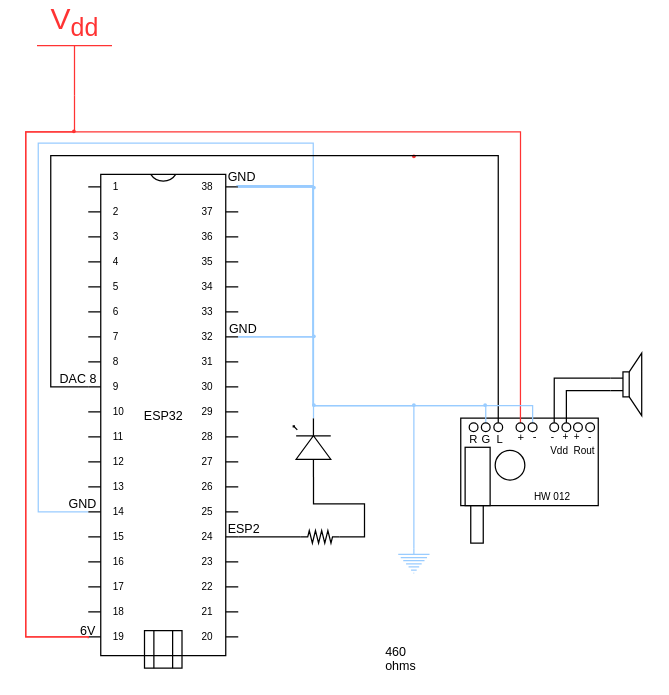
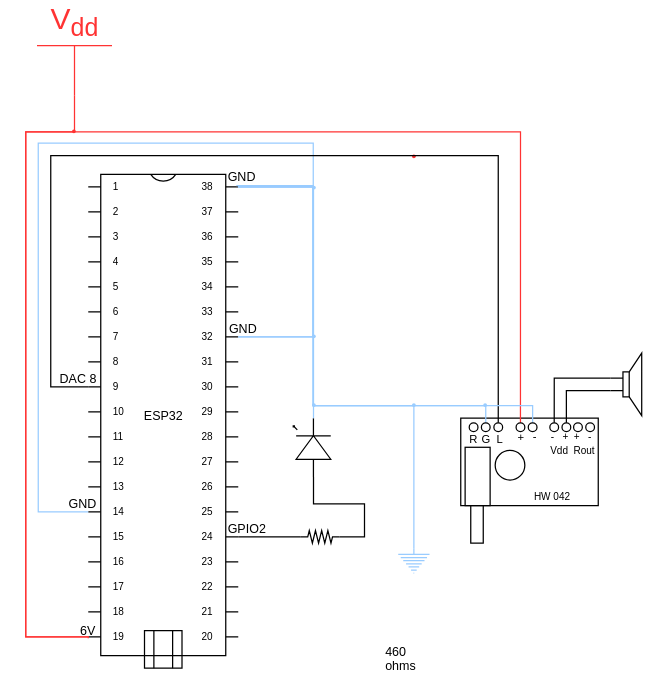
  <mxCell id="0" />
  <mxCell id="1" parent="0" />
  <mxCell id="2" value="" style="rounded=0;whiteSpace=wrap;html=1;" parent="1" vertex="1"><mxGeometry x="368" y="318" width="110" height="70" as="geometry" /></mxCell>
  <mxCell id="3" value="" style="group" parent="1" vertex="1" connectable="0"><mxGeometry x="70" y="123" width="120" height="395" as="geometry" /></mxCell>
  <mxCell id="4" value="ESP32" style="shadow=0;dashed=0;align=center;fillColor=#ffffff;html=1;strokeWidth=1;shape=mxgraph.electrical.logic_gates.dual_inline_ic;labelNames=a,b,c,d,e,f,g,h,i,j,k,l,m,n,o,p,q,r,s,t;fontSize=10;rotation=0;flipV=1;direction=west;flipH=1;" parent="3" vertex="1"><mxGeometry width="120" height="385" as="geometry" /></mxCell>
  <mxCell id="5" value="" style="rounded=0;whiteSpace=wrap;html=1;fillColor=none;fontSize=10;align=left;" parent="3" vertex="1"><mxGeometry x="45" y="365" width="30" height="30" as="geometry" /></mxCell>
  <mxCell id="6" value="" style="endArrow=none;html=1;fontSize=10;exitX=0.25;exitY=1;exitDx=0;exitDy=0;entryX=0.25;entryY=0;entryDx=0;entryDy=0;" parent="3" source="5" target="5" edge="1"><mxGeometry width="50" height="50" relative="1" as="geometry"><mxPoint x="-60" y="435" as="sourcePoint" /><mxPoint x="-10" y="385" as="targetPoint" /></mxGeometry></mxCell>
  <mxCell id="7" value="" style="endArrow=none;html=1;fontSize=10;exitX=0.75;exitY=1;exitDx=0;exitDy=0;entryX=0.75;entryY=0;entryDx=0;entryDy=0;" parent="3" source="5" target="5" edge="1"><mxGeometry width="50" height="50" relative="1" as="geometry"><mxPoint x="62.379" y="405" as="sourcePoint" /><mxPoint x="62.379" y="375.345" as="targetPoint" /></mxGeometry></mxCell>
  <mxCell id="8" style="edgeStyle=orthogonalEdgeStyle;rounded=0;orthogonalLoop=1;jettySize=auto;html=1;exitX=1;exitY=0;exitDx=0;exitDy=130;exitPerimeter=0;entryX=1;entryY=0;entryDx=0;entryDy=10;endArrow=none;endFill=0;strokeColor=#99CCFF;fontSize=10;entryPerimeter=0;" parent="3" source="4" target="4" edge="1"><mxGeometry relative="1" as="geometry"><Array as="points"><mxPoint x="180" y="130" /><mxPoint x="180" y="10" /></Array><mxPoint x="295" y="50" as="targetPoint" /></mxGeometry></mxCell>
  <mxCell id="9" style="edgeStyle=orthogonalEdgeStyle;rounded=0;orthogonalLoop=1;jettySize=auto;html=1;exitX=1;exitY=0;exitDx=0;exitDy=130;exitPerimeter=0;entryX=0;entryY=0;entryDx=0;entryDy=270;fontSize=10;endArrow=none;endFill=0;strokeColor=#99CCFF;entryPerimeter=0;" parent="3" source="4" target="4" edge="1"><mxGeometry relative="1" as="geometry"><Array as="points"><mxPoint x="180" y="130" /><mxPoint x="180" y="-25" /><mxPoint x="-40" y="-25" /><mxPoint x="-40" y="270" /></Array><mxPoint x="343.998" y="311.667" as="targetPoint" /></mxGeometry></mxCell>
  <mxCell id="10" style="edgeStyle=orthogonalEdgeStyle;rounded=0;orthogonalLoop=1;jettySize=auto;html=1;exitX=1;exitY=0;exitDx=0;exitDy=290;exitPerimeter=0;entryX=0;entryY=0.5;entryDx=0;entryDy=0;endArrow=none;endFill=0;fontSize=10;entryPerimeter=0;" parent="1" source="4" target="33" edge="1"><mxGeometry relative="1" as="geometry"><Array as="points"><mxPoint x="230" y="413" /><mxPoint x="230" y="413" /></Array><mxPoint x="365" y="188" as="targetPoint" /></mxGeometry></mxCell>
  <mxCell id="11" value="6V" style="text;html=1;strokeColor=none;fillColor=none;align=center;verticalAlign=middle;whiteSpace=wrap;rounded=0;fontSize=10;" parent="1" vertex="1"><mxGeometry x="60" y="483" width="20" height="10" as="geometry" /></mxCell>
  <mxCell id="12" value="DAC 8" style="text;html=1;strokeColor=none;fillColor=none;align=right;verticalAlign=middle;whiteSpace=wrap;rounded=0;fontSize=10;" parent="1" vertex="1"><mxGeometry x="39" y="278" width="40" height="15" as="geometry" /></mxCell>
- <mxCell id="13" value="ESP2" style="text;html=1;strokeColor=none;fillColor=none;align=left;verticalAlign=middle;whiteSpace=wrap;rounded=0;fontSize=10;" parent="1" vertex="1"><mxGeometry x="180" y="398" width="40" height="15" as="geometry" /></mxCell>
+ <mxCell id="13" value="GPIO2" style="text;html=1;strokeColor=none;fillColor=none;align=left;verticalAlign=middle;whiteSpace=wrap;rounded=0;fontSize=10;" parent="1" vertex="1"><mxGeometry x="180" y="398" width="40" height="15" as="geometry" /></mxCell>
  <mxCell id="14" value="" style="ellipse;whiteSpace=wrap;html=1;aspect=fixed;fillColor=#99CCFF;strokeColor=none;" parent="1" vertex="1"><mxGeometry x="249" y="251" width="3" height="3" as="geometry" /></mxCell>
  <mxCell id="15" value="" style="ellipse;whiteSpace=wrap;html=1;aspect=fixed;fillColor=#FF3333;strokeColor=none;" parent="1" vertex="1"><mxGeometry x="57" y="87" width="3" height="3" as="geometry" /></mxCell>
  <mxCell id="16" value="" style="ellipse;whiteSpace=wrap;html=1;aspect=fixed;fillColor=#FF3333;strokeColor=none;" parent="1" vertex="1"><mxGeometry x="329" y="107" width="3" height="3" as="geometry" /></mxCell>
  <mxCell id="17" style="edgeStyle=orthogonalEdgeStyle;rounded=0;orthogonalLoop=1;jettySize=auto;html=1;entryX=0.5;entryY=0;entryDx=0;entryDy=0;fontSize=10;strokeColor=#FF3333;endArrow=none;endFill=0;exitX=0.5;exitY=1;exitDx=0;exitDy=0;" parent="1" target="39" edge="1"><mxGeometry relative="1" as="geometry"><mxPoint x="70" y="494" as="sourcePoint" /><mxPoint x="597.768" y="322.778" as="targetPoint" /><Array as="points"><mxPoint x="20" y="493" /><mxPoint x="20" y="89" /><mxPoint x="416" y="89" /></Array></mxGeometry></mxCell>
  <mxCell id="18" value="GND" style="text;html=1;strokeColor=none;fillColor=none;align=left;verticalAlign=middle;whiteSpace=wrap;rounded=0;fontSize=10;" parent="1" vertex="1"><mxGeometry x="180" y="117" width="34" height="15" as="geometry" /></mxCell>
  <mxCell id="19" style="edgeStyle=orthogonalEdgeStyle;rounded=0;orthogonalLoop=1;jettySize=auto;html=1;exitX=0;exitY=0;exitDx=0;exitDy=170;exitPerimeter=0;fontSize=10;endArrow=none;endFill=0;entryX=0.5;entryY=0;entryDx=0;entryDy=0;" parent="1" source="4" target="38" edge="1"><mxGeometry relative="1" as="geometry"><Array as="points"><mxPoint x="40" y="293" /><mxPoint x="40" y="108" /><mxPoint x="398" y="108" /></Array><mxPoint x="190.093" y="333.023" as="sourcePoint" /><mxPoint x="580" y="268" as="targetPoint" /></mxGeometry></mxCell>
  <mxCell id="20" style="edgeStyle=orthogonalEdgeStyle;rounded=0;orthogonalLoop=1;jettySize=auto;html=1;exitX=0.5;exitY=0;exitDx=0;exitDy=0;endArrow=none;endFill=0;strokeColor=#99CCFF;fontSize=10;entryX=1;entryY=0;entryDx=0;entryDy=10;entryPerimeter=0;" parent="1" source="41" target="4" edge="1"><mxGeometry relative="1" as="geometry"><mxPoint x="270" y="138" as="targetPoint" /><Array as="points"><mxPoint x="388" y="308" /><mxPoint x="250" y="308" /><mxPoint x="250" y="133" /></Array></mxGeometry></mxCell>
  <mxCell id="21" value="" style="ellipse;whiteSpace=wrap;html=1;aspect=fixed;fillColor=#99CCFF;strokeColor=none;" parent="1" vertex="1"><mxGeometry x="249" y="132" width="3" height="3" as="geometry" /></mxCell>
  <mxCell id="22" value="" style="rounded=0;whiteSpace=wrap;html=1;" vertex="1" parent="1"><mxGeometry x="376" y="388" width="10" height="30" as="geometry" /></mxCell>
  <mxCell id="23" style="edgeStyle=orthogonalEdgeStyle;shape=connector;rounded=0;orthogonalLoop=1;jettySize=auto;html=1;exitX=0;exitY=0.6;exitDx=0;exitDy=0;exitPerimeter=0;entryX=0.5;entryY=0;entryDx=0;entryDy=0;labelBackgroundColor=default;strokeColor=default;align=center;verticalAlign=middle;fontFamily=Helvetica;fontSize=10;fontColor=default;endArrow=none;endFill=0;" edge="1" parent="1" source="25" target="46"><mxGeometry relative="1" as="geometry" /></mxCell>
  <mxCell id="24" style="edgeStyle=orthogonalEdgeStyle;shape=connector;rounded=0;orthogonalLoop=1;jettySize=auto;html=1;exitX=0;exitY=0.4;exitDx=0;exitDy=0;exitPerimeter=0;entryX=0.5;entryY=0;entryDx=0;entryDy=0;labelBackgroundColor=default;strokeColor=default;align=center;verticalAlign=middle;fontFamily=Helvetica;fontSize=10;fontColor=default;endArrow=none;endFill=0;" edge="1" parent="1" source="25" target="45"><mxGeometry relative="1" as="geometry" /></mxCell>
  <mxCell id="25" value="" style="pointerEvents=1;verticalLabelPosition=bottom;shadow=0;dashed=0;align=center;html=1;verticalAlign=top;shape=mxgraph.electrical.electro-mechanical.loudspeaker;" vertex="1" parent="1"><mxGeometry x="487.77" y="266" width="25" height="50" as="geometry" /></mxCell>
  <mxCell id="26" value="" style="verticalLabelPosition=bottom;shadow=0;dashed=0;align=center;html=1;verticalAlign=top;shape=mxgraph.electrical.opto_electronics.led_1;pointerEvents=1;direction=north;" vertex="1" parent="1"><mxGeometry x="234" y="318" width="30" height="47" as="geometry" /></mxCell>
  <mxCell id="27" style="edgeStyle=orthogonalEdgeStyle;shape=connector;rounded=0;orthogonalLoop=1;jettySize=auto;html=1;exitX=0.5;exitY=0;exitDx=0;exitDy=0;exitPerimeter=0;entryX=0.25;entryY=1;entryDx=0;entryDy=0;labelBackgroundColor=default;strokeColor=#99CCFF;align=center;verticalAlign=middle;fontFamily=Helvetica;fontSize=10;fontColor=default;endArrow=none;endFill=0;" edge="1" parent="1" source="28" target="18"><mxGeometry relative="1" as="geometry"><Array as="points"><mxPoint x="331" y="308" /><mxPoint x="250" y="308" /><mxPoint x="250" y="132" /></Array></mxGeometry></mxCell>
  <mxCell id="28" value="" style="pointerEvents=1;verticalLabelPosition=bottom;shadow=0;dashed=0;align=center;html=1;verticalAlign=top;shape=mxgraph.electrical.signal_sources.protective_earth;fillColor=#FFFFFF;strokeColor=#99CCFF;" vertex="1" parent="1"><mxGeometry x="318" y="422" width="25" height="20" as="geometry" /></mxCell>
  <mxCell id="29" style="edgeStyle=orthogonalEdgeStyle;shape=connector;rounded=0;orthogonalLoop=1;jettySize=auto;html=1;exitX=0.5;exitY=0;exitDx=0;exitDy=0;entryX=0.5;entryY=1;entryDx=0;entryDy=0;labelBackgroundColor=default;strokeColor=#FF3333;align=center;verticalAlign=middle;fontFamily=Helvetica;fontSize=10;fontColor=default;endArrow=none;endFill=0;exitPerimeter=0;" edge="1" parent="1" source="30" target="11"><mxGeometry relative="1" as="geometry"><mxPoint x="15" y="555.5" as="sourcePoint" /><Array as="points"><mxPoint x="59" y="89" /><mxPoint x="20" y="89" /><mxPoint x="20" y="493" /></Array></mxGeometry></mxCell>
  <mxCell id="30" value="&lt;font color=&quot;#ff3333&quot;&gt;V&lt;sub&gt;dd&lt;/sub&gt;&lt;/font&gt;" style="verticalLabelPosition=top;verticalAlign=bottom;shape=mxgraph.electrical.signal_sources.vdd;shadow=0;dashed=0;align=center;strokeWidth=1;fontSize=24;html=1;flipV=1;fontFamily=Helvetica;fontColor=default;strokeColor=#FF3333;" vertex="1" parent="1"><mxGeometry x="29" y="20" width="60" height="40" as="geometry" /></mxCell>
  <mxCell id="31" value="GND" style="text;html=1;strokeColor=none;fillColor=none;align=left;verticalAlign=middle;whiteSpace=wrap;rounded=0;fontSize=10;" vertex="1" parent="1"><mxGeometry x="180.5" y="238" width="80" height="15" as="geometry" /></mxCell>
  <mxCell id="32" value="GND" style="text;html=1;strokeColor=none;fillColor=none;align=right;verticalAlign=middle;whiteSpace=wrap;rounded=0;fontSize=10;" vertex="1" parent="1"><mxGeometry x="48" y="378" width="31" height="15" as="geometry" /></mxCell>
  <mxCell id="33" value="" style="pointerEvents=1;verticalLabelPosition=bottom;shadow=0;dashed=0;align=center;html=1;verticalAlign=top;shape=mxgraph.electrical.resistors.resistor_2;" parent="1" vertex="1"><mxGeometry x="240" y="408" width="31" height="10" as="geometry" /></mxCell>
  <mxCell id="34" value="&lt;p style=&quot;line-height: 110%;&quot;&gt;460 ohms&lt;/p&gt;" style="text;html=1;strokeColor=none;fillColor=none;align=left;verticalAlign=middle;whiteSpace=wrap;rounded=0;fontSize=10;" parent="1" vertex="1"><mxGeometry x="305.5" y="502" width="40" height="15" as="geometry" /></mxCell>
  <mxCell id="35" style="edgeStyle=orthogonalEdgeStyle;shape=connector;rounded=0;orthogonalLoop=1;jettySize=auto;html=1;exitX=1;exitY=0.5;exitDx=0;exitDy=0;exitPerimeter=0;entryX=0;entryY=0.54;entryDx=0;entryDy=0;entryPerimeter=0;labelBackgroundColor=default;strokeColor=default;align=center;verticalAlign=middle;fontFamily=Helvetica;fontSize=10;fontColor=default;endArrow=none;endFill=0;" edge="1" parent="1" source="33" target="26"><mxGeometry relative="1" as="geometry" /></mxCell>
  <mxCell id="36" style="edgeStyle=orthogonalEdgeStyle;shape=connector;rounded=0;orthogonalLoop=1;jettySize=auto;html=1;exitX=1;exitY=0;exitDx=0;exitDy=10;exitPerimeter=0;labelBackgroundColor=default;strokeColor=#99CCFF;align=center;verticalAlign=middle;fontFamily=Helvetica;fontSize=10;fontColor=default;endArrow=none;endFill=0;entryX=0.5;entryY=0;entryDx=0;entryDy=0;" edge="1" parent="1"><mxGeometry relative="1" as="geometry"><mxPoint x="425.498" y="321.758" as="targetPoint" /><mxPoint x="190" y="132.98" as="sourcePoint" /><Array as="points"><mxPoint x="250" y="132.98" /><mxPoint x="250" y="307.98" /><mxPoint x="425" y="307.98" /><mxPoint x="425" y="321.98" /></Array></mxGeometry></mxCell>
  <mxCell id="37" value="" style="ellipse;whiteSpace=wrap;html=1;aspect=fixed;fontSize=8;" parent="1" vertex="1"><mxGeometry x="395.54" y="343.78" width="23.73" height="23.73" as="geometry" /></mxCell>
  <mxCell id="38" value="" style="ellipse;whiteSpace=wrap;html=1;aspect=fixed;fillColor=none;" parent="1" vertex="1"><mxGeometry x="394.5" y="321.778" width="7" height="7" as="geometry" /></mxCell>
  <mxCell id="39" value="" style="ellipse;whiteSpace=wrap;html=1;aspect=fixed;fillColor=none;" parent="1" vertex="1"><mxGeometry x="412.268" y="321.778" width="7" height="7" as="geometry" /></mxCell>
  <mxCell id="40" value="" style="ellipse;whiteSpace=wrap;html=1;aspect=fixed;fillColor=none;flipH=1;flipV=1;" parent="1" vertex="1"><mxGeometry x="374.768" y="321.778" width="7" height="7" as="geometry" /></mxCell>
  <mxCell id="41" value="" style="ellipse;whiteSpace=wrap;html=1;aspect=fixed;fillColor=none;flipH=1;flipV=1;" parent="1" vertex="1"><mxGeometry x="384.5" y="321.778" width="7" height="7" as="geometry" /></mxCell>
- <mxCell id="42" value="HW 012" style="text;html=1;resizable=0;points=[];autosize=1;align=left;verticalAlign=middle;spacingTop=-4;fontSize=8;" parent="1" vertex="1"><mxGeometry x="425" y="372.833" width="50" height="20" as="geometry" /></mxCell>
+ <mxCell id="42" value="HW 042" style="text;html=1;resizable=0;points=[];autosize=1;align=left;verticalAlign=middle;spacingTop=-4;fontSize=8;" parent="1" vertex="1"><mxGeometry x="425" y="372.833" width="50" height="20" as="geometry" /></mxCell>
  <mxCell id="43" value="" style="rounded=0;whiteSpace=wrap;html=1;" vertex="1" parent="1"><mxGeometry x="371.5" y="341.333" width="20" height="46.667" as="geometry" /></mxCell>
  <mxCell id="44" value="" style="ellipse;whiteSpace=wrap;html=1;aspect=fixed;fillColor=none;" vertex="1" parent="1"><mxGeometry x="421.998" y="321.778" width="7" height="7" as="geometry" /></mxCell>
  <mxCell id="45" value="" style="ellipse;whiteSpace=wrap;html=1;aspect=fixed;fillColor=none;" vertex="1" parent="1"><mxGeometry x="439.268" y="321.778" width="7" height="7" as="geometry" /></mxCell>
  <mxCell id="46" value="" style="ellipse;whiteSpace=wrap;html=1;aspect=fixed;fillColor=none;" vertex="1" parent="1"><mxGeometry x="448.998" y="321.778" width="7" height="7" as="geometry" /></mxCell>
  <mxCell id="47" value="" style="ellipse;whiteSpace=wrap;html=1;aspect=fixed;fillColor=none;" vertex="1" parent="1"><mxGeometry x="458.268" y="321.778" width="7" height="7" as="geometry" /></mxCell>
  <mxCell id="48" value="" style="ellipse;whiteSpace=wrap;html=1;aspect=fixed;fillColor=none;" vertex="1" parent="1"><mxGeometry x="467.998" y="321.778" width="7" height="7" as="geometry" /></mxCell>
  <mxCell id="49" value="+" style="text;html=1;align=center;verticalAlign=middle;resizable=0;points=[];autosize=1;strokeColor=none;fillColor=none;fontSize=9;" vertex="1" parent="1"><mxGeometry x="400.77" y="323.78" width="30" height="20" as="geometry" /></mxCell>
  <mxCell id="50" value="L" style="text;html=1;align=center;verticalAlign=middle;resizable=0;points=[];autosize=1;strokeColor=none;fillColor=none;fontSize=9;" vertex="1" parent="1"><mxGeometry x="383.5" y="324.78" width="30" height="20" as="geometry" /></mxCell>
  <mxCell id="51" value="G" style="text;html=1;align=center;verticalAlign=middle;resizable=0;points=[];autosize=1;strokeColor=none;fillColor=none;fontSize=9;" vertex="1" parent="1"><mxGeometry x="373" y="324.78" width="30" height="20" as="geometry" /></mxCell>
  <mxCell id="52" value="R" style="text;html=1;align=center;verticalAlign=middle;resizable=0;points=[];autosize=1;strokeColor=none;fillColor=none;fontSize=9;" vertex="1" parent="1"><mxGeometry x="363.27" y="324.78" width="30" height="20" as="geometry" /></mxCell>
  <mxCell id="53" value="-" style="text;html=1;align=center;verticalAlign=middle;resizable=0;points=[];autosize=1;strokeColor=none;fillColor=none;fontSize=9;" vertex="1" parent="1"><mxGeometry x="412" y="323" width="30" height="20" as="geometry" /></mxCell>
  <mxCell id="54" value="&lt;p style=&quot;line-height: 70%;&quot;&gt;&lt;font style=&quot;font-size: 8px;&quot;&gt;&amp;nbsp; -&amp;nbsp; &amp;nbsp;+&amp;nbsp; +&amp;nbsp; &amp;nbsp;-&lt;br&gt;&amp;nbsp; &amp;nbsp;Vdd&amp;nbsp; Rout&lt;/font&gt;&lt;/p&gt;" style="text;html=1;align=center;verticalAlign=middle;resizable=0;points=[];autosize=1;strokeColor=none;fillColor=none;" vertex="1" parent="1"><mxGeometry x="419.27" y="307.51" width="70" height="60" as="geometry" /></mxCell>
  <mxCell id="55" style="edgeStyle=orthogonalEdgeStyle;shape=connector;rounded=0;orthogonalLoop=1;jettySize=auto;html=1;exitX=1;exitY=0.54;exitDx=0;exitDy=0;exitPerimeter=0;entryX=1;entryY=0;entryDx=0;entryDy=10;entryPerimeter=0;labelBackgroundColor=default;strokeColor=#99CCFF;align=center;verticalAlign=middle;fontFamily=Helvetica;fontSize=10;fontColor=default;endArrow=none;endFill=0;" edge="1" parent="1" source="26" target="4"><mxGeometry relative="1" as="geometry" /></mxCell>
  <mxCell id="56" value="" style="ellipse;whiteSpace=wrap;html=1;aspect=fixed;fillColor=#99CCFF;strokeColor=none;" vertex="1" parent="1"><mxGeometry x="386" y="306" width="3" height="3" as="geometry" /></mxCell>
  <mxCell id="57" value="" style="ellipse;whiteSpace=wrap;html=1;aspect=fixed;fillColor=#99CCFF;strokeColor=none;" vertex="1" parent="1"><mxGeometry x="249" y="306" width="3" height="3" as="geometry" /></mxCell>
  <mxCell id="58" value="" style="ellipse;whiteSpace=wrap;html=1;aspect=fixed;fillColor=#99CCFF;strokeColor=none;" vertex="1" parent="1"><mxGeometry x="329" y="306" width="3" height="3" as="geometry" /></mxCell>
